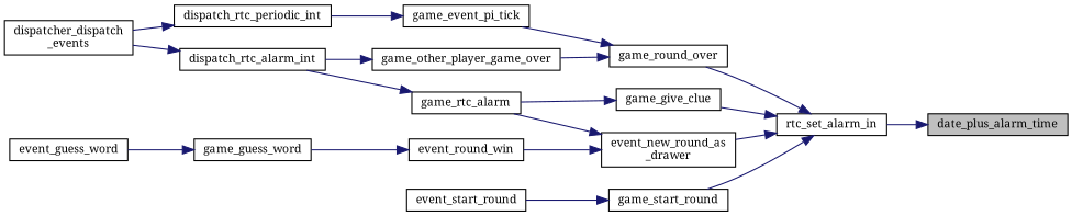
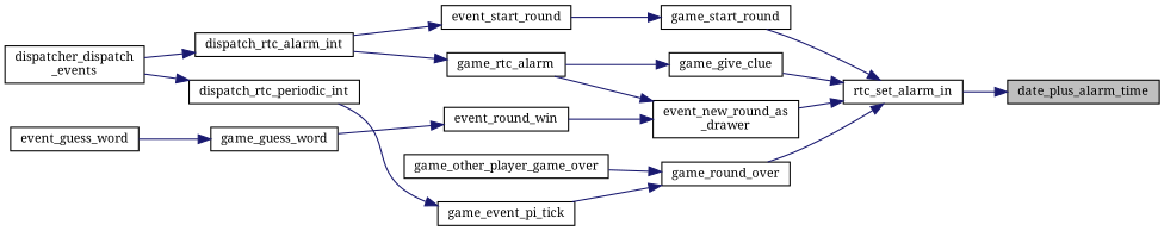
  digraph {
    fontname="Noto Serif"
    rankdir=RL
    node [color=black fillcolor=white fontname="Noto Serif" fontsize=10 shape=record style=filled]
    edge [color=midnightblue dir=back fontname="Noto Serif" fontsize=10 labelfontname=Helvetica labelfontsize=10 style=solid]
    n1 [fillcolor=grey75 fontcolor=black height=0.2 label=date_plus_alarm_time width=0.4]
    n2 [height=0.2 label=rtc_set_alarm_in width=0.4]
    n3 [height=0.2 label="event_new_round_as\l_drawer" width=0.4]
    n4 [height=0.2 label=game_give_clue width=0.4]
    n5 [height=0.2 label=game_round_over width=0.4]
    n6 [height=0.2 label=game_start_round width=0.4]
    n7 [height=0.2 label=game_rtc_alarm width=0.4]
    n8 [height=0.2 label=event_round_win width=0.4]
    n9 [height=0.2 label=game_other_player_game_over width=0.4]
    n10 [height=0.2 label=game_event_pi_tick width=0.4]
    n11 [height=0.2 label=event_start_round width=0.4]
    n12 [height=0.2 label=dispatch_rtc_alarm_int width=0.4]
    n13 [height=0.2 label="dispatcher_dispatch\l_events" width=0.4]
    n14 [height=0.2 label=game_guess_word width=0.4]
    n15 [height=0.2 label=dispatch_rtc_periodic_int width=0.4]
    n16 [height=0.2 label=event_guess_word width=0.4]
    n1 -> n2
    n2 -> n3
    n2 -> n4
    n2 -> n5
    n2 -> n6
    n3 -> n7
    n3 -> n8
    n4 -> n7
    n5 -> n9
    n5 -> n10
    n6 -> n11
    n7 -> n12
    n8 -> n14
    n10 -> n15
-   n9 -> n12
+   n11 -> n12
    n12 -> n13
    n14 -> n16
    n15 -> n13
  }
